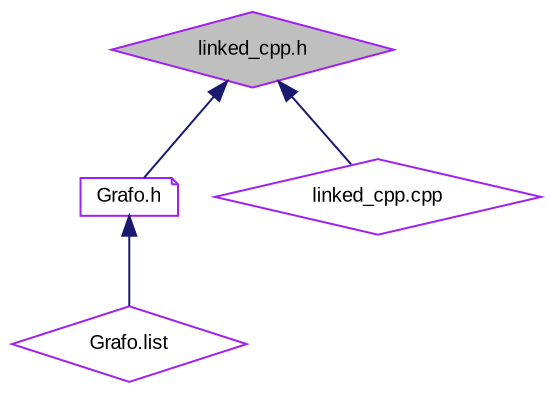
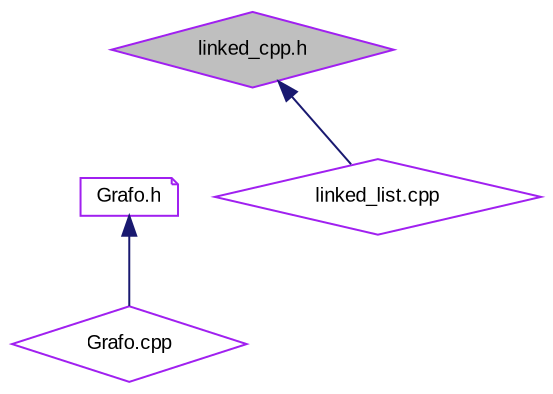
  digraph {
    fontname="Liberation Sans"
    node [color=purple fillcolor=white fontname="Liberation Sans" fontsize=10 shape=diamond style=filled]
    edge [color=midnightblue dir=back fontname="Liberation Sans" fontsize=10 labelfontname=Helvetica labelfontsize=10 style=solid]
    n1 [fillcolor=grey75 fontcolor=black height=0.2 label="linked_cpp.h" width=0.4]
    n2 [height=0.2 label="Grafo.h" shape=note width=0.4]
-   n3 [height=0.2 label="linked_cpp.cpp" width=0.4]
-   n4 [height=0.2 label="Grafo.list" width=0.4]
-   n1 -> n2
+   n3 [height=0.2 label="linked_list.cpp" width=0.4]
+   n4 [height=0.2 label="Grafo.cpp" width=0.4]
    n1 -> n3
    n2 -> n4
  }
